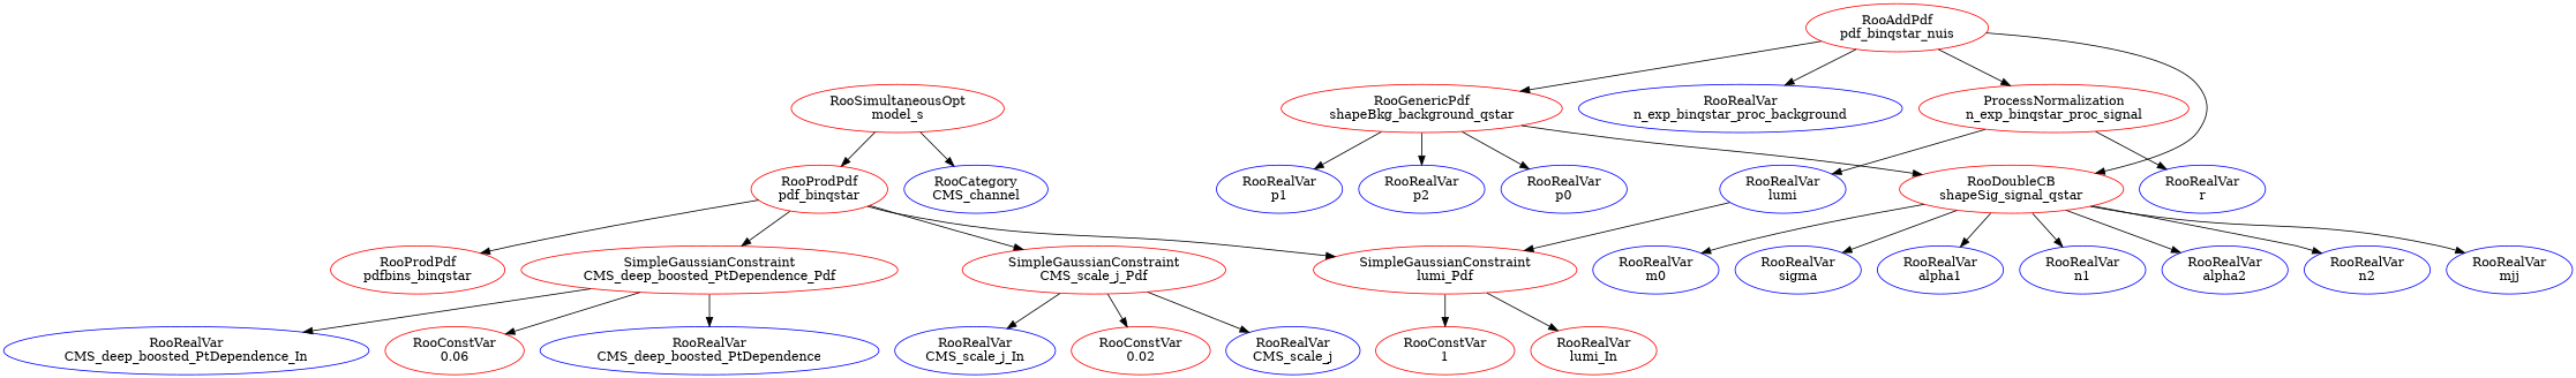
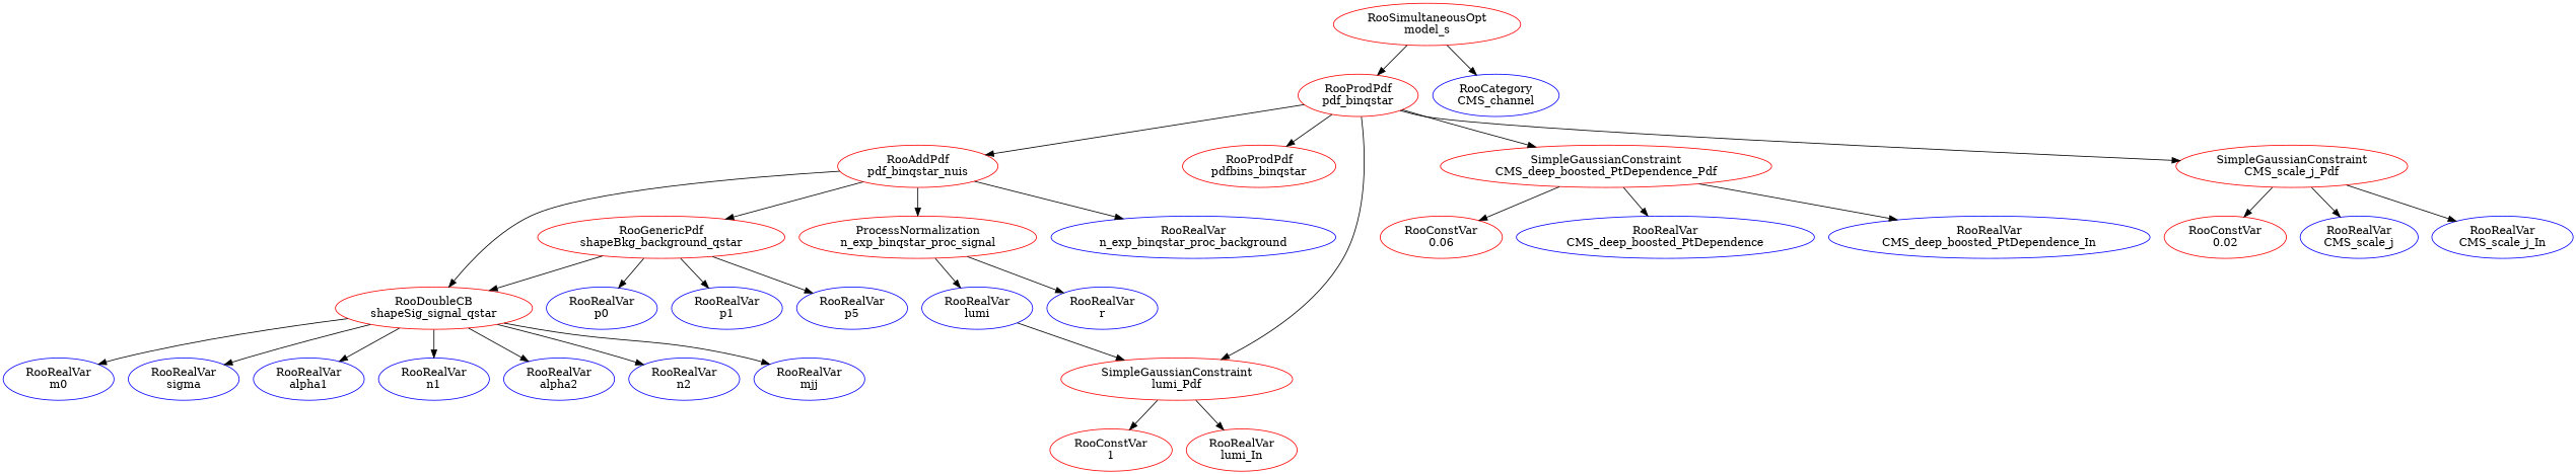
  digraph {
    node [color=blue]
    n1 [color=red label="RooSimultaneousOpt\nmodel_s"]
    n2 [color=red label="RooProdPdf\npdf_binqstar"]
    n3 [label="RooCategory\nCMS_channel"]
    n4 [color=red label="RooAddPdf\npdf_binqstar_nuis"]
    n5 [color=red label="RooProdPdf\npdfbins_binqstar"]
    n6 [color=red label="SimpleGaussianConstraint\nlumi_Pdf"]
    n7 [color=red label="SimpleGaussianConstraint\nCMS_deep_boosted_PtDependence_Pdf"]
    n8 [color=red label="SimpleGaussianConstraint\nCMS_scale_j_Pdf"]
    n9 [color=red label="RooDoubleCB\nshapeSig_signal_qstar"]
    n10 [color=red label="RooGenericPdf\nshapeBkg_background_qstar"]
    n11 [color=red label="ProcessNormalization\nn_exp_binqstar_proc_signal"]
    n12 [label="RooRealVar\nn_exp_binqstar_proc_background"]
    n13 [color=red label="RooConstVar\n1"]
    n14 [color=red label="RooRealVar\nlumi_In"]
    n15 [color=red label="RooConstVar\n0.06"]
    n16 [label="RooRealVar\nCMS_deep_boosted_PtDependence"]
    n17 [label="RooRealVar\nCMS_deep_boosted_PtDependence_In"]
    n18 [color=red label="RooConstVar\n0.02"]
    n19 [label="RooRealVar\nCMS_scale_j"]
    n20 [label="RooRealVar\nCMS_scale_j_In"]
    n21 [label="RooRealVar\nm0"]
    n22 [label="RooRealVar\nsigma"]
    n23 [label="RooRealVar\nalpha1"]
    n24 [label="RooRealVar\nn1"]
    n25 [label="RooRealVar\nalpha2"]
    n26 [label="RooRealVar\nn2"]
    n27 [label="RooRealVar\nmjj"]
    n28 [label="RooRealVar\np0"]
    n29 [label="RooRealVar\np1"]
-   n30 [label="RooRealVar\np2"]
+   n30 [label="RooRealVar\np5"]
    n31 [label="RooRealVar\nlumi"]
    n32 [label="RooRealVar\nr"]
    n1 -> n2
    n1 -> n3
+   n2 -> n4
    n2 -> n5
    n2 -> n6
    n2 -> n7
    n2 -> n8
    n4 -> n9
    n4 -> n10
    n4 -> n11
    n4 -> n12
    n6 -> n13
    n6 -> n14
    n7 -> n15
    n7 -> n16
    n7 -> n17
    n8 -> n18
    n8 -> n19
    n8 -> n20
    n9 -> n21
    n9 -> n22
    n9 -> n23
    n9 -> n24
    n9 -> n25
    n9 -> n26
    n9 -> n27
    n10 -> n9
    n10 -> n28
    n10 -> n29
    n10 -> n30
    n11 -> n31
    n11 -> n32
    n31 -> n6
  }
